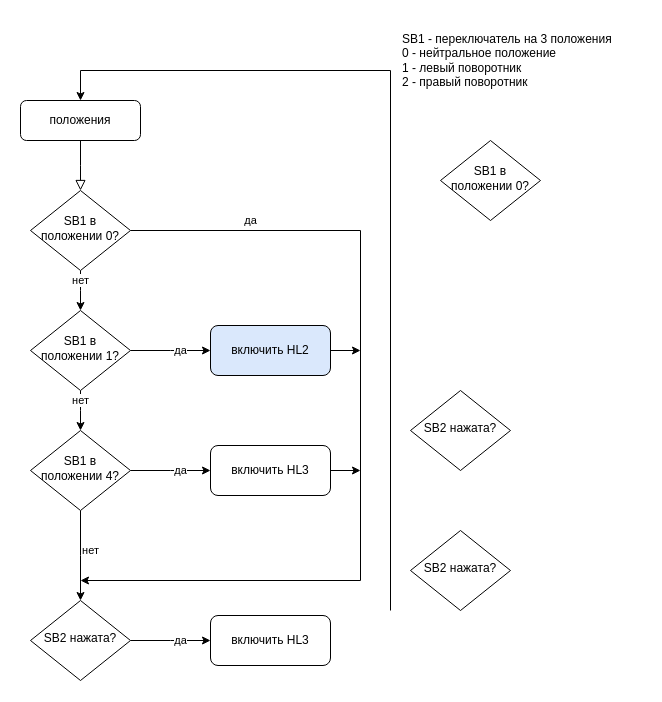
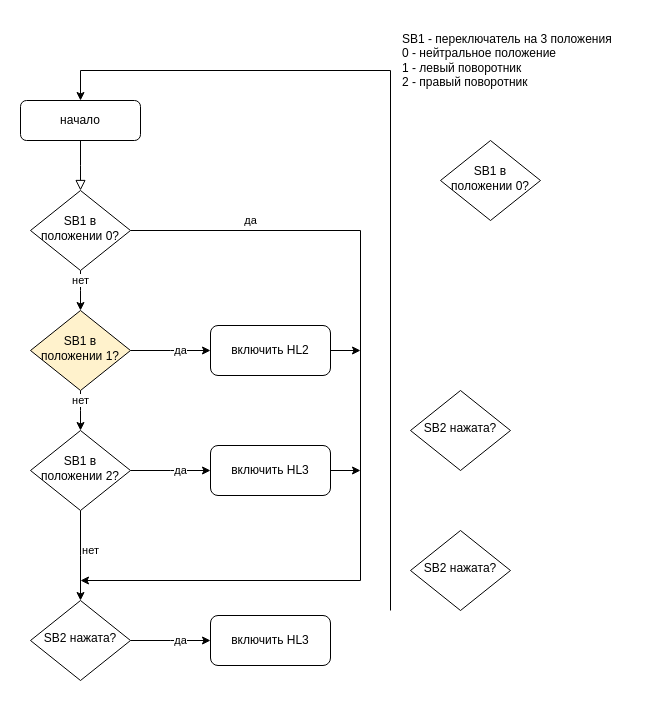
  <mxCell id="0" />
  <mxCell id="1" parent="0" />
  <mxCell id="2" value="" style="rounded=0;html=1;jettySize=auto;orthogonalLoop=1;fontSize=11;endArrow=block;endFill=0;endSize=8;strokeWidth=1;shadow=0;labelBackgroundColor=none;edgeStyle=orthogonalEdgeStyle;" parent="1" source="3" edge="1"><mxGeometry relative="1" as="geometry"><mxPoint x="80" y="190" as="targetPoint" /></mxGeometry></mxCell>
- <mxCell id="3" value="положения" style="rounded=1;whiteSpace=wrap;html=1;fontSize=12;glass=0;strokeWidth=1;shadow=0;" parent="1" vertex="1"><mxGeometry x="20" y="100" width="120" height="40" as="geometry" /></mxCell>
+ <mxCell id="3" value="начало" style="rounded=1;whiteSpace=wrap;html=1;fontSize=12;glass=0;strokeWidth=1;shadow=0;" parent="1" vertex="1"><mxGeometry x="20" y="100" width="120" height="40" as="geometry" /></mxCell>
  <mxCell id="4" style="edgeStyle=orthogonalEdgeStyle;rounded=0;orthogonalLoop=1;jettySize=auto;html=1;entryX=0.5;entryY=0;entryDx=0;entryDy=0;" edge="1" parent="1" target="3"><mxGeometry relative="1" as="geometry"><mxPoint x="80" y="90" as="targetPoint" /><mxPoint x="390" y="610" as="sourcePoint" /><Array as="points"><mxPoint x="390" y="70" /><mxPoint x="80" y="70" /></Array></mxGeometry></mxCell>
  <mxCell id="5" value="да" style="edgeStyle=orthogonalEdgeStyle;rounded=0;orthogonalLoop=1;jettySize=auto;html=1;exitX=1;exitY=0.5;exitDx=0;exitDy=0;" edge="1" parent="1" source="7"><mxGeometry x="-0.721" y="10" relative="1" as="geometry"><mxPoint x="80" y="580" as="targetPoint" /><Array as="points"><mxPoint x="360" y="230" /><mxPoint x="360" y="580" /></Array><mxPoint as="offset" /></mxGeometry></mxCell>
  <mxCell id="6" value="нет" style="edgeStyle=orthogonalEdgeStyle;rounded=0;orthogonalLoop=1;jettySize=auto;html=1;exitX=0.5;exitY=1;exitDx=0;exitDy=0;" edge="1" parent="1" source="7"><mxGeometry y="10" relative="1" as="geometry"><mxPoint x="80" y="310" as="targetPoint" /><mxPoint as="offset" /></mxGeometry></mxCell>
  <mxCell id="7" value="SB1 в положении 0?" style="rhombus;whiteSpace=wrap;html=1;shadow=0;fontFamily=Helvetica;fontSize=12;align=center;strokeWidth=1;spacing=6;spacingTop=-4;" vertex="1" parent="1"><mxGeometry x="30" y="190" width="100" height="80" as="geometry" /></mxCell>
  <mxCell id="8" value="да" style="edgeStyle=orthogonalEdgeStyle;rounded=0;orthogonalLoop=1;jettySize=auto;html=1;exitX=1;exitY=0.5;exitDx=0;exitDy=0;" edge="1" parent="1" source="9"><mxGeometry y="10" relative="1" as="geometry"><mxPoint x="210" y="640" as="targetPoint" /><mxPoint as="offset" /></mxGeometry></mxCell>
  <mxCell id="9" value="SB2 нажата?" style="rhombus;whiteSpace=wrap;html=1;shadow=0;fontFamily=Helvetica;fontSize=12;align=center;strokeWidth=1;spacing=6;spacingTop=-4;" vertex="1" parent="1"><mxGeometry x="30" y="600" width="100" height="80" as="geometry" /></mxCell>
  <mxCell id="10" value="SB2 нажата?" style="rhombus;whiteSpace=wrap;html=1;shadow=0;fontFamily=Helvetica;fontSize=12;align=center;strokeWidth=1;spacing=6;spacingTop=-4;" vertex="1" parent="1"><mxGeometry x="410" y="390" width="100" height="80" as="geometry" /></mxCell>
  <mxCell id="11" value="SB2 нажата?" style="rhombus;whiteSpace=wrap;html=1;shadow=0;fontFamily=Helvetica;fontSize=12;align=center;strokeWidth=1;spacing=6;spacingTop=-4;" vertex="1" parent="1"><mxGeometry x="410" y="530" width="100" height="80" as="geometry" /></mxCell>
  <mxCell id="12" value="да" style="edgeStyle=orthogonalEdgeStyle;rounded=0;orthogonalLoop=1;jettySize=auto;html=1;exitX=1;exitY=0.5;exitDx=0;exitDy=0;" edge="1" parent="1" source="14"><mxGeometry y="10" relative="1" as="geometry"><mxPoint x="210" y="350" as="targetPoint" /><mxPoint as="offset" /></mxGeometry></mxCell>
  <mxCell id="13" value="нет" style="edgeStyle=orthogonalEdgeStyle;rounded=0;orthogonalLoop=1;jettySize=auto;html=1;exitX=0.5;exitY=1;exitDx=0;exitDy=0;" edge="1" parent="1" source="14"><mxGeometry y="10" relative="1" as="geometry"><mxPoint x="80" y="430" as="targetPoint" /><mxPoint as="offset" /></mxGeometry></mxCell>
- <mxCell id="14" value="SB1 в положении 1?" style="rhombus;whiteSpace=wrap;html=1;shadow=0;fontFamily=Helvetica;fontSize=12;align=center;strokeWidth=1;spacing=6;spacingTop=-4;" vertex="1" parent="1"><mxGeometry x="30" y="310" width="100" height="80" as="geometry" /></mxCell>
+ <mxCell id="14" value="SB1 в положении 1?" style="rhombus;whiteSpace=wrap;html=1;shadow=0;fontFamily=Helvetica;fontSize=12;align=center;strokeWidth=1;spacing=6;spacingTop=-4;fillColor=#fff2cc;" vertex="1" parent="1"><mxGeometry x="30" y="310" width="100" height="80" as="geometry" /></mxCell>
  <mxCell id="15" value="да" style="edgeStyle=orthogonalEdgeStyle;rounded=0;orthogonalLoop=1;jettySize=auto;html=1;exitX=1;exitY=0.5;exitDx=0;exitDy=0;" edge="1" parent="1" source="17"><mxGeometry y="10" relative="1" as="geometry"><mxPoint x="210" y="470" as="targetPoint" /><mxPoint as="offset" /></mxGeometry></mxCell>
  <mxCell id="16" value="нет" style="edgeStyle=orthogonalEdgeStyle;rounded=0;orthogonalLoop=1;jettySize=auto;html=1;exitX=0.5;exitY=1;exitDx=0;exitDy=0;" edge="1" parent="1" source="17"><mxGeometry x="-0.111" y="10" relative="1" as="geometry"><mxPoint x="80" y="600" as="targetPoint" /><mxPoint as="offset" /></mxGeometry></mxCell>
- <mxCell id="17" value="SB1 в положении 4?" style="rhombus;whiteSpace=wrap;html=1;shadow=0;fontFamily=Helvetica;fontSize=12;align=center;strokeWidth=1;spacing=6;spacingTop=-4;" vertex="1" parent="1"><mxGeometry x="30" y="430" width="100" height="80" as="geometry" /></mxCell>
+ <mxCell id="17" value="SB1 в положении 2?" style="rhombus;whiteSpace=wrap;html=1;shadow=0;fontFamily=Helvetica;fontSize=12;align=center;strokeWidth=1;spacing=6;spacingTop=-4;" vertex="1" parent="1"><mxGeometry x="30" y="430" width="100" height="80" as="geometry" /></mxCell>
  <mxCell id="18" value="&lt;div style=&quot;text-align: center&quot;&gt;&lt;span&gt;SB1 - переключатель на 3 положения&lt;/span&gt;&lt;/div&gt;0 - нейтральное положение&lt;br&gt;1 - левый поворотник&lt;br&gt;2 - правый поворотник" style="text;html=1;strokeColor=none;fillColor=none;align=left;verticalAlign=middle;whiteSpace=wrap;rounded=0;" vertex="1" parent="1"><mxGeometry x="400" width="240" height="80" as="geometry" y="20" /></mxCell>
  <mxCell id="19" style="edgeStyle=orthogonalEdgeStyle;rounded=0;orthogonalLoop=1;jettySize=auto;html=1;exitX=1;exitY=0.5;exitDx=0;exitDy=0;" edge="1" parent="1" source="20"><mxGeometry relative="1" as="geometry"><mxPoint x="360" y="350" as="targetPoint" /></mxGeometry></mxCell>
- <mxCell id="20" value="включить HL2" style="rounded=1;whiteSpace=wrap;html=1;fillColor=#dae8fc;" vertex="1" parent="1"><mxGeometry x="210" y="325" width="120" height="50" as="geometry" /></mxCell>
+ <mxCell id="20" value="включить HL2" style="rounded=1;whiteSpace=wrap;html=1;" vertex="1" parent="1"><mxGeometry x="210" y="325" width="120" height="50" as="geometry" /></mxCell>
  <mxCell id="21" value="SB1 в положении 0?" style="rhombus;whiteSpace=wrap;html=1;shadow=0;fontFamily=Helvetica;fontSize=12;align=center;strokeWidth=1;spacing=6;spacingTop=-4;" vertex="1" parent="1"><mxGeometry x="440" y="140" width="100" height="80" as="geometry" /></mxCell>
  <mxCell id="22" style="edgeStyle=orthogonalEdgeStyle;rounded=0;orthogonalLoop=1;jettySize=auto;html=1;exitX=1;exitY=0.5;exitDx=0;exitDy=0;" edge="1" parent="1" source="23"><mxGeometry relative="1" as="geometry"><mxPoint x="360" y="470" as="targetPoint" /></mxGeometry></mxCell>
  <mxCell id="23" value="включить HL3" style="rounded=1;whiteSpace=wrap;html=1;" vertex="1" parent="1"><mxGeometry x="210" y="445" width="120" height="50" as="geometry" /></mxCell>
  <mxCell id="24" value="включить HL3" style="rounded=1;whiteSpace=wrap;html=1;" vertex="1" parent="1"><mxGeometry x="210" y="615" width="120" height="50" as="geometry" /></mxCell>
